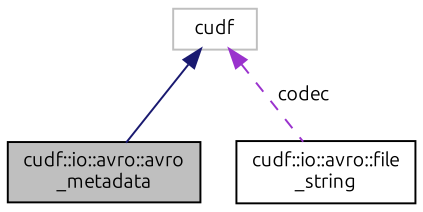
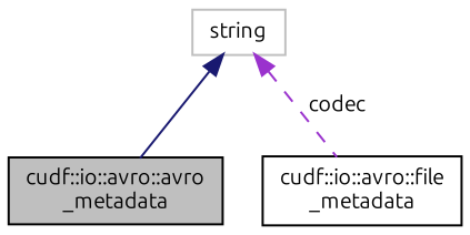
  digraph {
    fontname=Ubuntu
    node [color=black fillcolor=white fontname=Ubuntu fontsize=10 shape=record style=filled]
    edge [dir=back fontname=Ubuntu fontsize=10 labelfontname=Helvetica labelfontsize=10]
    n1 [fillcolor=grey75 fontcolor=black height=0.2 label="cudf::io::avro::avro\l_metadata" width=0.4]
-   n2 [height=0.2 label="cudf::io::avro::file\l_string" width=0.4]
-   n3 [color=grey75 height=0.2 label=cudf width=0.4]
+   n2 [height=0.2 label="cudf::io::avro::file\l_metadata" width=0.4]
+   n3 [color=grey75 height=0.2 label=string width=0.4]
    n3 -> n1 [color=midnightblue style=solid]
    n3 -> n2 [color=darkorchid3 label=" codec" style=dashed]
  }
